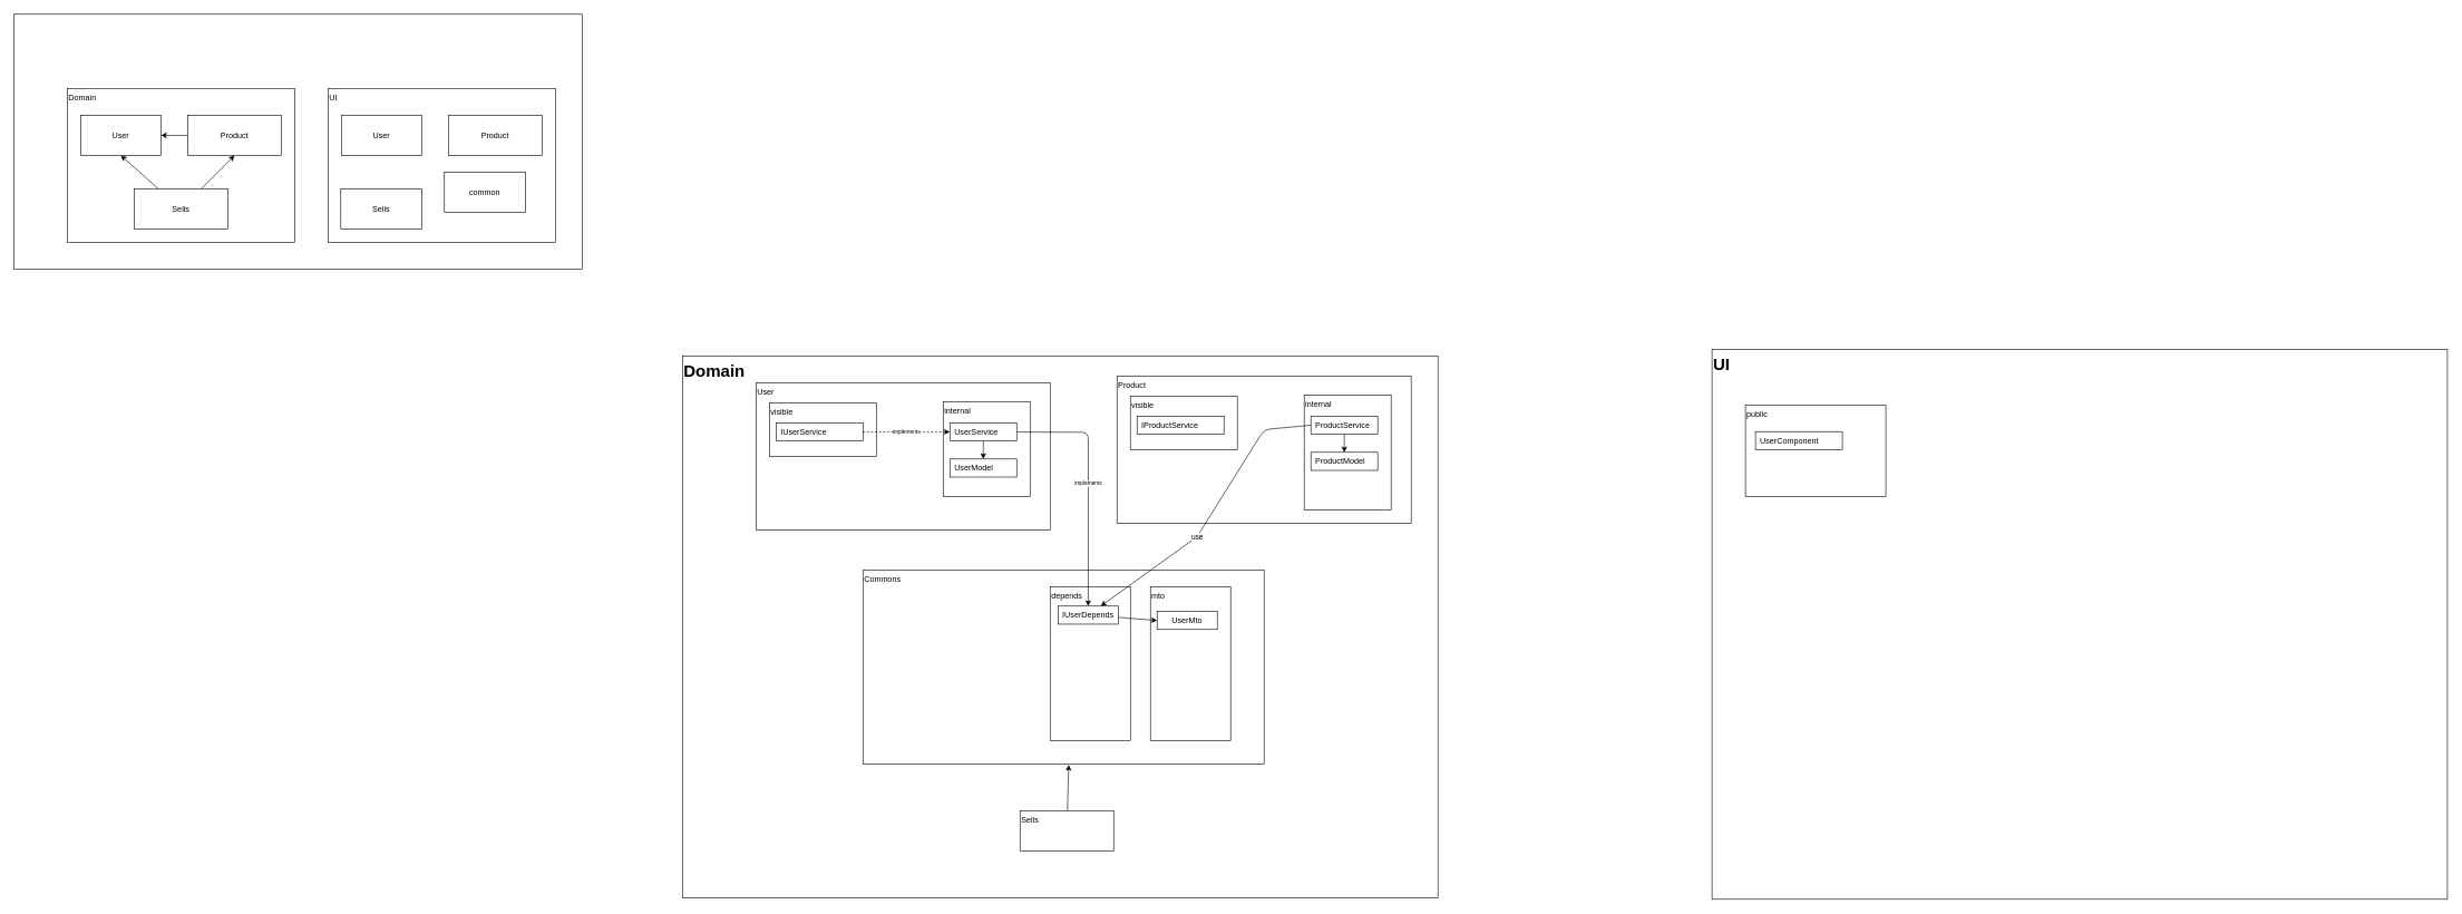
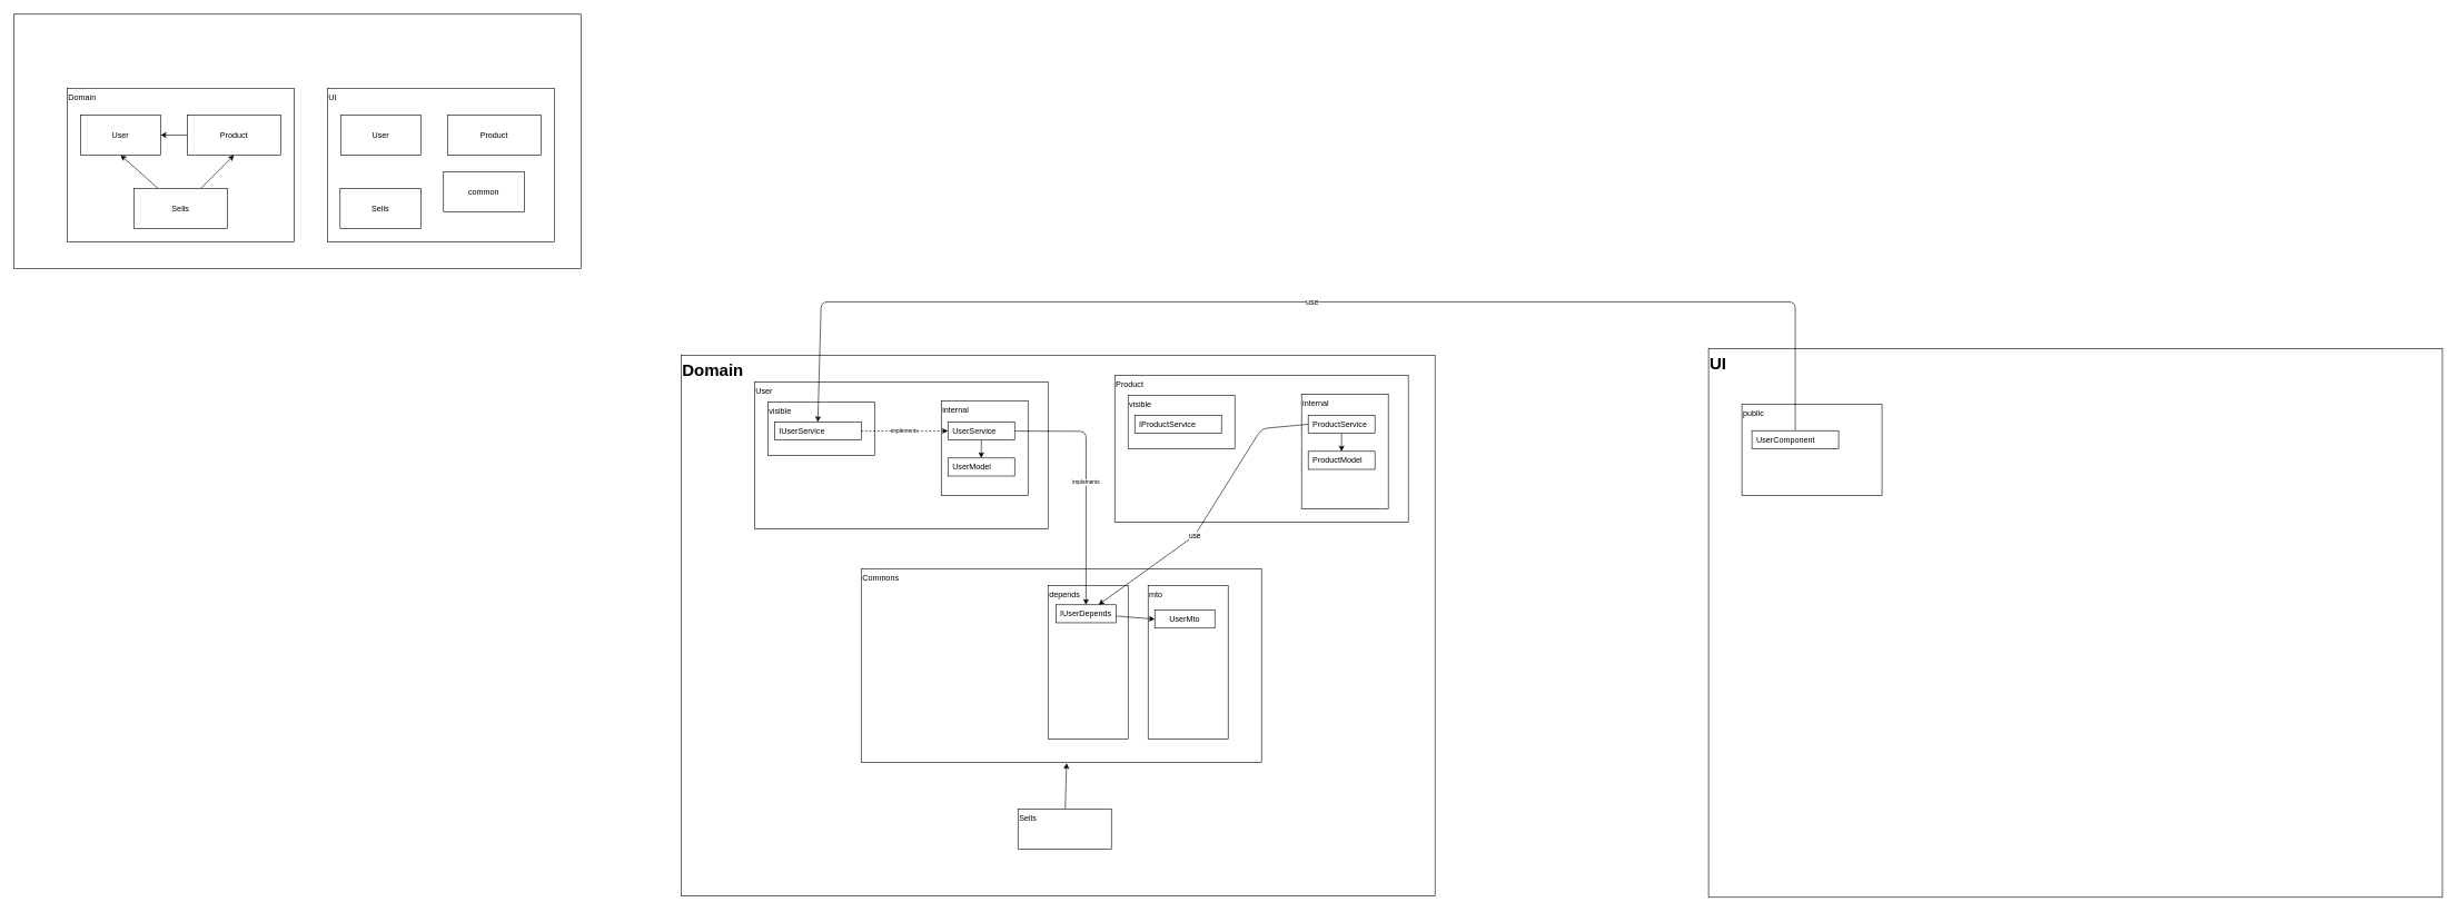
  <mxCell id="0" />
  <mxCell id="1" parent="0" />
  <mxCell id="2" value="Domain" style="rounded=0;whiteSpace=wrap;html=1;align=left;verticalAlign=top;fontSize=25;fontStyle=1" parent="1" vertex="1"><mxGeometry x="1020" y="532" width="1130" height="810" as="geometry" /></mxCell>
  <mxCell id="3" value="" style="rounded=0;whiteSpace=wrap;html=1;" parent="1" vertex="1"><mxGeometry x="20" y="20.86" width="850" height="381.14" as="geometry" /></mxCell>
  <mxCell id="4" value="Domain" style="rounded=0;whiteSpace=wrap;html=1;align=left;verticalAlign=top;" parent="1" vertex="1"><mxGeometry x="100" y="132" width="340" height="230" as="geometry" /></mxCell>
  <mxCell id="5" value="User" style="rounded=0;whiteSpace=wrap;html=1;" parent="1" vertex="1"><mxGeometry x="120" y="172" width="120" height="60" as="geometry" /></mxCell>
  <mxCell id="6" style="edgeStyle=none;html=1;entryX=1;entryY=0.5;entryDx=0;entryDy=0;" parent="1" source="7" target="5" edge="1"><mxGeometry relative="1" as="geometry" /></mxCell>
  <mxCell id="7" value="Product" style="rounded=0;whiteSpace=wrap;html=1;" parent="1" vertex="1"><mxGeometry x="280" y="172" width="140" height="60" as="geometry" /></mxCell>
  <mxCell id="8" style="edgeStyle=none;html=1;entryX=0.5;entryY=1;entryDx=0;entryDy=0;" parent="1" source="10" target="7" edge="1"><mxGeometry relative="1" as="geometry" /></mxCell>
  <mxCell id="9" style="edgeStyle=none;html=1;entryX=0.5;entryY=1;entryDx=0;entryDy=0;" parent="1" source="10" target="5" edge="1"><mxGeometry relative="1" as="geometry" /></mxCell>
  <mxCell id="10" value="Sells" style="rounded=0;whiteSpace=wrap;html=1;" parent="1" vertex="1"><mxGeometry x="200" y="282" width="140" height="60" as="geometry" /></mxCell>
  <mxCell id="11" value="Product" style="rounded=0;whiteSpace=wrap;html=1;align=left;verticalAlign=top;" parent="1" vertex="1"><mxGeometry x="1670" y="562" width="440" height="220" as="geometry" /></mxCell>
  <mxCell id="12" style="edgeStyle=none;html=1;entryX=0.513;entryY=1.005;entryDx=0;entryDy=0;entryPerimeter=0;" parent="1" source="13" target="14" edge="1"><mxGeometry relative="1" as="geometry"><mxPoint x="1590" y="1172" as="targetPoint" /></mxGeometry></mxCell>
  <mxCell id="13" value="Sells" style="rounded=0;whiteSpace=wrap;html=1;align=left;verticalAlign=top;" parent="1" vertex="1"><mxGeometry x="1525" y="1212" width="140" height="60" as="geometry" /></mxCell>
  <mxCell id="14" value="Commons" style="rounded=0;whiteSpace=wrap;html=1;align=left;verticalAlign=top;" parent="1" vertex="1"><mxGeometry x="1290" y="852" width="600" height="290" as="geometry" /></mxCell>
  <mxCell id="15" value="mto" style="rounded=0;whiteSpace=wrap;html=1;align=left;verticalAlign=top;" parent="1" vertex="1"><mxGeometry x="1720" y="877" width="120" height="230" as="geometry" /></mxCell>
  <mxCell id="16" value="UserMto" style="rounded=0;whiteSpace=wrap;html=1;" parent="1" vertex="1"><mxGeometry x="1730" y="914" width="90" height="27" as="geometry" /></mxCell>
  <mxCell id="17" value="visible" style="rounded=0;whiteSpace=wrap;html=1;align=left;verticalAlign=top;" parent="1" vertex="1"><mxGeometry x="1690" y="592" width="160" height="80" as="geometry" /></mxCell>
  <mxCell id="18" value="internal" style="rounded=0;whiteSpace=wrap;html=1;align=left;verticalAlign=top;" parent="1" vertex="1"><mxGeometry x="1950" y="590.5" width="130" height="171.5" as="geometry" /></mxCell>
  <mxCell id="19" style="edgeStyle=none;html=1;entryX=0.5;entryY=0;entryDx=0;entryDy=0;startArrow=none;startFill=0;endArrow=classic;endFill=1;" parent="1" source="20" target="22" edge="1"><mxGeometry relative="1" as="geometry" /></mxCell>
  <mxCell id="20" value="ProductService" style="rounded=0;whiteSpace=wrap;html=1;align=left;spacingLeft=5;" parent="1" vertex="1"><mxGeometry x="1960" y="622" width="100" height="27" as="geometry" /></mxCell>
  <mxCell id="21" value="IProductService" style="rounded=0;whiteSpace=wrap;html=1;align=left;spacingLeft=5;" parent="1" vertex="1"><mxGeometry x="1700" y="622" width="130" height="27" as="geometry" /></mxCell>
  <mxCell id="22" value="ProductModel" style="rounded=0;whiteSpace=wrap;html=1;align=left;spacingLeft=5;" parent="1" vertex="1"><mxGeometry x="1960" y="676" width="100" height="27" as="geometry" /></mxCell>
  <mxCell id="23" value="depends" style="rounded=0;whiteSpace=wrap;html=1;align=left;verticalAlign=top;" parent="1" vertex="1"><mxGeometry x="1570" y="877" width="120" height="230" as="geometry" /></mxCell>
  <mxCell id="24" value="use" style="edgeStyle=none;html=1;entryX=0;entryY=0.5;entryDx=0;entryDy=0;startArrow=classic;startFill=1;endArrow=none;endFill=0;" parent="1" source="26" target="20" edge="1"><mxGeometry x="-0.191" y="-1" relative="1" as="geometry"><Array as="points"><mxPoint x="1790" y="802" /><mxPoint x="1890" y="642" /></Array><mxPoint as="offset" /></mxGeometry></mxCell>
  <mxCell id="25" style="edgeStyle=none;html=1;entryX=0;entryY=0.5;entryDx=0;entryDy=0;startArrow=none;startFill=0;endArrow=classic;endFill=1;" parent="1" source="26" target="16" edge="1"><mxGeometry relative="1" as="geometry" /></mxCell>
  <mxCell id="26" value="IUserDepends" style="rounded=0;whiteSpace=wrap;html=1;" parent="1" vertex="1"><mxGeometry x="1582" y="906" width="90" height="27" as="geometry" /></mxCell>
  <mxCell id="27" value="User" style="rounded=0;whiteSpace=wrap;html=1;align=left;verticalAlign=top;" parent="1" vertex="1"><mxGeometry x="1130" y="572" width="440" height="220" as="geometry" /></mxCell>
  <mxCell id="28" value="visible" style="rounded=0;whiteSpace=wrap;html=1;align=left;verticalAlign=top;" parent="1" vertex="1"><mxGeometry x="1150" y="602" width="160" height="80" as="geometry" /></mxCell>
  <mxCell id="29" value="internal" style="rounded=0;whiteSpace=wrap;html=1;align=left;verticalAlign=top;" parent="1" vertex="1"><mxGeometry x="1410" y="600.5" width="130" height="141.5" as="geometry" /></mxCell>
  <mxCell id="30" style="edgeStyle=none;html=1;entryX=0.5;entryY=0;entryDx=0;entryDy=0;startArrow=none;startFill=0;endArrow=classic;endFill=1;" parent="1" source="32" target="35" edge="1"><mxGeometry relative="1" as="geometry" /></mxCell>
  <mxCell id="31" value="implements" style="edgeStyle=none;html=1;entryX=0.5;entryY=0;entryDx=0;entryDy=0;startArrow=none;startFill=0;endArrow=classic;endFill=1;fontSize=8;" parent="1" source="32" target="26" edge="1"><mxGeometry relative="1" as="geometry"><Array as="points"><mxPoint x="1627" y="646" /></Array></mxGeometry></mxCell>
  <mxCell id="32" value="UserService" style="rounded=0;whiteSpace=wrap;html=1;align=left;spacingLeft=5;" parent="1" vertex="1"><mxGeometry x="1420" y="632" width="100" height="27" as="geometry" /></mxCell>
  <mxCell id="33" value="implements" style="edgeStyle=none;html=1;entryX=0;entryY=0.5;entryDx=0;entryDy=0;fontSize=8;startArrow=none;startFill=0;endArrow=classic;endFill=1;dashed=1;" parent="1" source="34" target="32" edge="1"><mxGeometry relative="1" as="geometry" /></mxCell>
  <mxCell id="34" value="IUserService" style="rounded=0;whiteSpace=wrap;html=1;align=left;spacingLeft=5;" parent="1" vertex="1"><mxGeometry x="1160" y="632" width="130" height="27" as="geometry" /></mxCell>
  <mxCell id="35" value="UserModel" style="rounded=0;whiteSpace=wrap;html=1;align=left;spacingLeft=5;" parent="1" vertex="1"><mxGeometry x="1420" y="686" width="100" height="27" as="geometry" /></mxCell>
  <mxCell id="36" value="UI" style="rounded=0;whiteSpace=wrap;html=1;align=left;verticalAlign=top;fontSize=25;fontStyle=1" parent="1" vertex="1"><mxGeometry x="2560" width="1100" height="822.5" as="geometry" y="522" /></mxCell>
  <mxCell id="37" value="UI" style="rounded=0;whiteSpace=wrap;html=1;align=left;verticalAlign=top;" parent="1" vertex="1"><mxGeometry x="490" y="132" width="340" height="230" as="geometry" /></mxCell>
  <mxCell id="38" value="User" style="rounded=0;whiteSpace=wrap;html=1;" parent="1" vertex="1"><mxGeometry x="510" y="172" width="120" height="60" as="geometry" /></mxCell>
  <mxCell id="39" value="Product" style="rounded=0;whiteSpace=wrap;html=1;" parent="1" vertex="1"><mxGeometry x="670" y="172" width="140" height="60" as="geometry" /></mxCell>
  <mxCell id="40" value="Sells" style="rounded=0;whiteSpace=wrap;html=1;" parent="1" vertex="1"><mxGeometry x="509" y="282" width="121" height="60" as="geometry" /></mxCell>
  <mxCell id="41" value="common" style="rounded=0;whiteSpace=wrap;html=1;" parent="1" vertex="1"><mxGeometry x="664" y="257" width="121" height="60" as="geometry" /></mxCell>
  <mxCell id="42" value="public" style="rounded=0;whiteSpace=wrap;html=1;align=left;verticalAlign=top;" parent="1" vertex="1"><mxGeometry x="2610" y="605.5" width="210" height="136.5" as="geometry" /></mxCell>
+ <mxCell id="43" value="use" style="edgeStyle=none;html=1;entryX=0.5;entryY=0;entryDx=0;entryDy=0;fontSize=12;startArrow=none;startFill=0;endArrow=classic;endFill=1;" parent="1" source="44" target="34" edge="1"><mxGeometry relative="1" as="geometry"><Array as="points"><mxPoint x="2690" y="452" /><mxPoint x="1230" y="452" /></Array></mxGeometry></mxCell>
  <mxCell id="44" value="UserComponent" style="rounded=0;whiteSpace=wrap;html=1;align=left;spacingLeft=5;" parent="1" vertex="1"><mxGeometry x="2625" y="645" width="130" height="27" as="geometry" /></mxCell>
